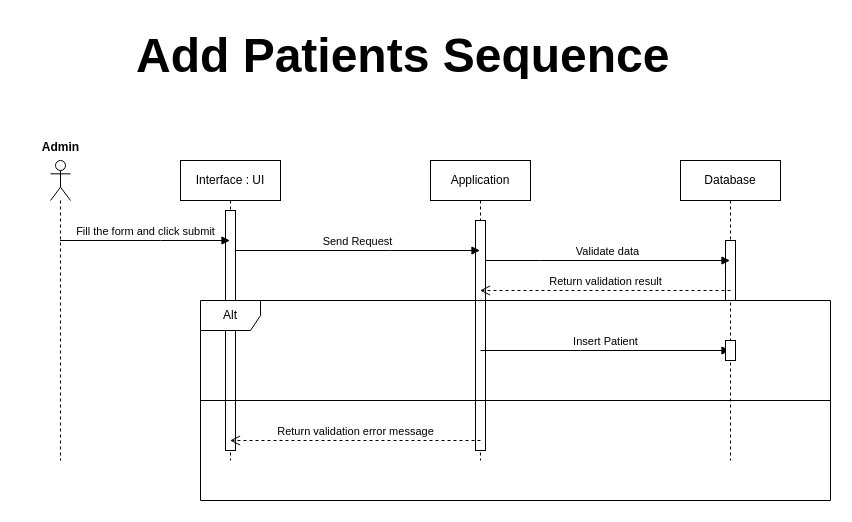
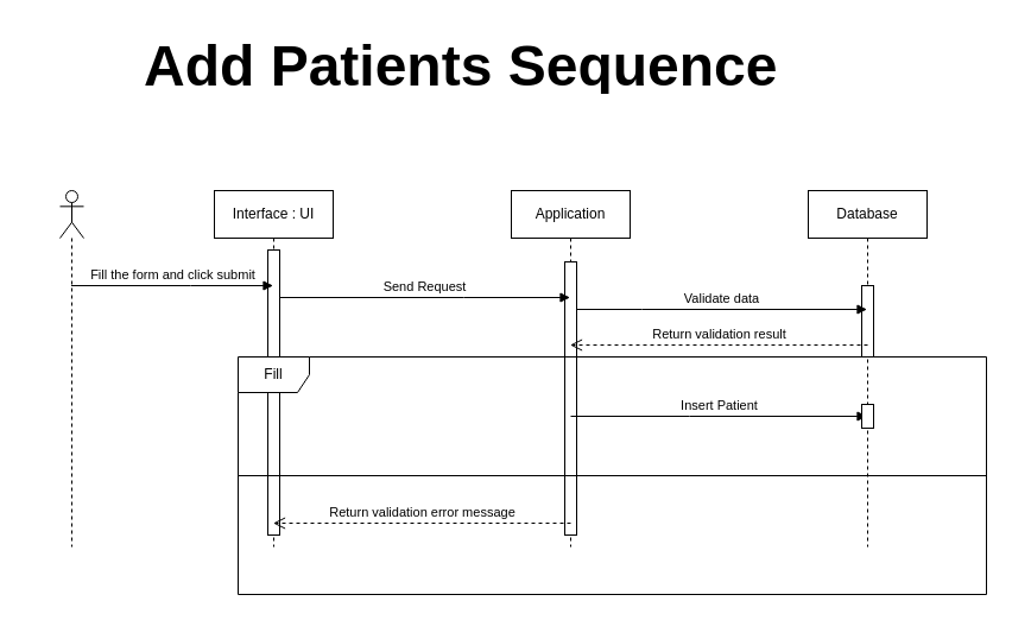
  <mxCell id="0" />
  <mxCell id="1" parent="0" />
  <mxCell id="2" value="Interface : UI" style="shape=umlLifeline;perimeter=lifelinePerimeter;whiteSpace=wrap;html=1;container=1;dropTarget=0;collapsible=0;recursiveResize=0;outlineConnect=0;portConstraint=eastwest;newEdgeStyle={&quot;edgeStyle&quot;:&quot;elbowEdgeStyle&quot;,&quot;elbow&quot;:&quot;vertical&quot;,&quot;curved&quot;:0,&quot;rounded&quot;:0};" vertex="1" parent="1"><mxGeometry x="180" y="160" width="100" height="300" as="geometry" /></mxCell>
  <mxCell id="3" value="Application" style="shape=umlLifeline;perimeter=lifelinePerimeter;whiteSpace=wrap;html=1;container=1;dropTarget=0;collapsible=0;recursiveResize=0;outlineConnect=0;portConstraint=eastwest;newEdgeStyle={&quot;edgeStyle&quot;:&quot;elbowEdgeStyle&quot;,&quot;elbow&quot;:&quot;vertical&quot;,&quot;curved&quot;:0,&quot;rounded&quot;:0};" vertex="1" parent="1"><mxGeometry x="430" y="160" width="100" height="300" as="geometry" /></mxCell>
  <mxCell id="4" value="" style="html=1;points=[];perimeter=orthogonalPerimeter;outlineConnect=0;targetShapes=umlLifeline;portConstraint=eastwest;newEdgeStyle={&quot;edgeStyle&quot;:&quot;elbowEdgeStyle&quot;,&quot;elbow&quot;:&quot;vertical&quot;,&quot;curved&quot;:0,&quot;rounded&quot;:0};" vertex="1" parent="1"><mxGeometry x="225" y="210" width="10" height="240" as="geometry" /></mxCell>
  <mxCell id="5" value="" style="shape=umlLifeline;perimeter=lifelinePerimeter;whiteSpace=wrap;html=1;container=1;dropTarget=0;collapsible=0;recursiveResize=0;outlineConnect=0;portConstraint=eastwest;newEdgeStyle={&quot;edgeStyle&quot;:&quot;elbowEdgeStyle&quot;,&quot;elbow&quot;:&quot;vertical&quot;,&quot;curved&quot;:0,&quot;rounded&quot;:0};participant=umlActor;size=40;" vertex="1" parent="1"><mxGeometry x="50" y="160" width="20" height="300" as="geometry" /></mxCell>
  <mxCell id="6" value="" style="html=1;points=[];perimeter=orthogonalPerimeter;outlineConnect=0;targetShapes=umlLifeline;portConstraint=eastwest;newEdgeStyle={&quot;edgeStyle&quot;:&quot;elbowEdgeStyle&quot;,&quot;elbow&quot;:&quot;vertical&quot;,&quot;curved&quot;:0,&quot;rounded&quot;:0};" vertex="1" parent="1"><mxGeometry x="475" y="220" width="10" height="230" as="geometry" /></mxCell>
  <mxCell id="7" value="Database" style="shape=umlLifeline;perimeter=lifelinePerimeter;whiteSpace=wrap;html=1;container=1;dropTarget=0;collapsible=0;recursiveResize=0;outlineConnect=0;portConstraint=eastwest;newEdgeStyle={&quot;edgeStyle&quot;:&quot;elbowEdgeStyle&quot;,&quot;elbow&quot;:&quot;vertical&quot;,&quot;curved&quot;:0,&quot;rounded&quot;:0};" vertex="1" parent="1"><mxGeometry x="680" y="160" width="100" height="300" as="geometry" /></mxCell>
  <mxCell id="8" value="" style="html=1;points=[];perimeter=orthogonalPerimeter;outlineConnect=0;targetShapes=umlLifeline;portConstraint=eastwest;newEdgeStyle={&quot;edgeStyle&quot;:&quot;elbowEdgeStyle&quot;,&quot;elbow&quot;:&quot;vertical&quot;,&quot;curved&quot;:0,&quot;rounded&quot;:0};" vertex="1" parent="7"><mxGeometry x="45" y="80" width="10" height="60" as="geometry" /></mxCell>
  <mxCell id="9" value="Fill the form and click submit" style="html=1;verticalAlign=bottom;endArrow=block;edgeStyle=elbowEdgeStyle;elbow=vertical;curved=0;rounded=0;" edge="1" parent="1" source="5" target="2"><mxGeometry width="80" relative="1" as="geometry"><mxPoint x="400" y="320" as="sourcePoint" /><mxPoint x="480" y="320" as="targetPoint" /><Array as="points"><mxPoint x="160" y="240" /></Array></mxGeometry></mxCell>
  <mxCell id="10" value="Send&amp;nbsp;Request" style="html=1;verticalAlign=bottom;endArrow=block;edgeStyle=elbowEdgeStyle;elbow=vertical;curved=0;rounded=0;" edge="1" parent="1" source="4" target="3"><mxGeometry width="80" relative="1" as="geometry"><mxPoint x="400" y="320" as="sourcePoint" /><mxPoint x="470" y="250" as="targetPoint" /><Array as="points"><mxPoint x="390" y="250" /><mxPoint x="260" y="250" /><mxPoint x="310" y="260" /><mxPoint x="400" y="270" /></Array></mxGeometry></mxCell>
  <mxCell id="11" value="Validate data" style="html=1;verticalAlign=bottom;endArrow=block;edgeStyle=elbowEdgeStyle;elbow=vertical;curved=0;rounded=0;" edge="1" parent="1" source="6" target="7"><mxGeometry width="80" relative="1" as="geometry"><mxPoint x="580" y="290" as="sourcePoint" /><mxPoint x="660" y="290" as="targetPoint" /><Array as="points"><mxPoint x="540" y="260" /><mxPoint x="510" y="230" /><mxPoint x="540" y="270" /><mxPoint x="520" y="220" /><mxPoint x="630" y="270" /><mxPoint x="700" y="270" /><mxPoint x="700" y="280" /></Array></mxGeometry></mxCell>
  <mxCell id="12" value="Return validation result" style="html=1;verticalAlign=bottom;endArrow=open;dashed=1;endSize=8;edgeStyle=elbowEdgeStyle;elbow=vertical;curved=0;rounded=0;" edge="1" parent="1" target="3"><mxGeometry relative="1" as="geometry"><mxPoint x="730" y="290" as="sourcePoint" /><mxPoint x="650" y="290" as="targetPoint" /></mxGeometry></mxCell>
- <mxCell id="13" value="Alt" style="shape=umlFrame;whiteSpace=wrap;html=1;pointerEvents=0;" vertex="1" parent="1"><mxGeometry x="200" y="300" width="630" height="200" as="geometry" /></mxCell>
+ <mxCell id="13" value="Fill" style="shape=umlFrame;whiteSpace=wrap;html=1;pointerEvents=0;" vertex="1" parent="1"><mxGeometry x="200" y="300" width="630" height="200" as="geometry" /></mxCell>
  <mxCell id="14" value="" style="line;strokeWidth=1;fillColor=none;align=left;verticalAlign=middle;spacingTop=-1;spacingLeft=3;spacingRight=3;rotatable=0;labelPosition=right;points=[];portConstraint=eastwest;strokeColor=inherit;" vertex="1" parent="1"><mxGeometry x="200" y="396" width="630" height="8" as="geometry" /></mxCell>
- <mxCell id="15" value="&lt;b&gt;&lt;font style=&quot;font-size: 48px;&quot;&gt;Add Patients Sequence&lt;/font&gt;&lt;/b&gt;" style="text;strokeColor=none;fillColor=none;align=left;verticalAlign=top;spacingLeft=4;spacingRight=4;overflow=hidden;rotatable=0;points=[[0,0.5],[1,0.5]];portConstraint=eastwest;whiteSpace=wrap;html=1;" vertex="1" parent="1"><mxGeometry x="130" y="20" width="550" height="56" as="geometry" /></mxCell>
+ <mxCell id="15" value="&lt;b&gt;&lt;font style=&quot;font-size: 48px;&quot;&gt;Add Patients Sequence&lt;/font&gt;&lt;/b&gt;" style="text;strokeColor=none;fillColor=none;align=left;verticalAlign=top;spacingLeft=4;spacingRight=4;overflow=hidden;rotatable=0;points=[[0,0.5],[1,0.5]];portConstraint=eastwest;whiteSpace=wrap;html=1;" vertex="1" parent="1"><mxGeometry x="115" y="20" width="550" height="56" as="geometry" /></mxCell>
  <mxCell id="16" value="Insert Patient" style="html=1;verticalAlign=bottom;endArrow=block;edgeStyle=elbowEdgeStyle;elbow=vertical;curved=0;rounded=0;" edge="1" parent="1" target="7"><mxGeometry width="80" relative="1" as="geometry"><mxPoint x="480" y="350" as="sourcePoint" /><mxPoint x="560" y="350" as="targetPoint" /></mxGeometry></mxCell>
  <mxCell id="17" value="" style="html=1;points=[];perimeter=orthogonalPerimeter;outlineConnect=0;targetShapes=umlLifeline;portConstraint=eastwest;newEdgeStyle={&quot;edgeStyle&quot;:&quot;elbowEdgeStyle&quot;,&quot;elbow&quot;:&quot;vertical&quot;,&quot;curved&quot;:0,&quot;rounded&quot;:0};" vertex="1" parent="1"><mxGeometry x="725" y="340" width="10" height="20" as="geometry" /></mxCell>
  <mxCell id="18" value="Return validation error message" style="html=1;verticalAlign=bottom;endArrow=open;dashed=1;endSize=8;edgeStyle=elbowEdgeStyle;elbow=vertical;curved=0;rounded=0;" edge="1" parent="1" target="2"><mxGeometry relative="1" as="geometry"><mxPoint x="480" y="440" as="sourcePoint" /><mxPoint x="400" y="420" as="targetPoint" /><Array as="points"><mxPoint x="410" y="440" /></Array></mxGeometry></mxCell>
  <mxCell id="19" value="" style="html=1;verticalAlign=bottom;endArrow=block;edgeStyle=elbowEdgeStyle;elbow=vertical;curved=0;rounded=0;" edge="1" parent="1" source="2" target="4"><mxGeometry width="80" relative="1" as="geometry"><mxPoint x="230" y="250" as="sourcePoint" /><mxPoint x="480" y="250" as="targetPoint" /><Array as="points" /></mxGeometry></mxCell>
  <mxCell id="20" value="" style="html=1;verticalAlign=bottom;endArrow=block;edgeStyle=elbowEdgeStyle;elbow=vertical;curved=0;rounded=0;" edge="1" parent="1" source="3" target="6"><mxGeometry width="80" relative="1" as="geometry"><mxPoint x="480" y="260" as="sourcePoint" /><mxPoint x="730" y="260" as="targetPoint" /><Array as="points" /></mxGeometry></mxCell>
- <mxCell id="21" value="Admin" style="text;align=center;fontStyle=1;verticalAlign=middle;spacingLeft=3;spacingRight=3;strokeColor=none;rotatable=0;points=[[0,0.5],[1,0.5]];portConstraint=eastwest;html=1;" vertex="1" parent="1"><mxGeometry y="134" width="80" height="26" as="geometry" x="20" /></mxCell>
